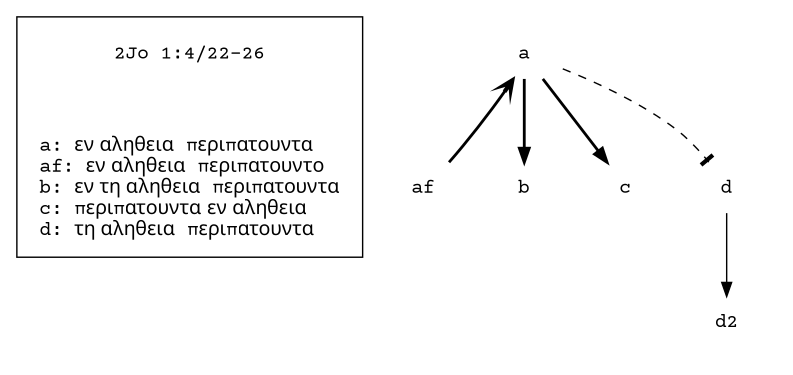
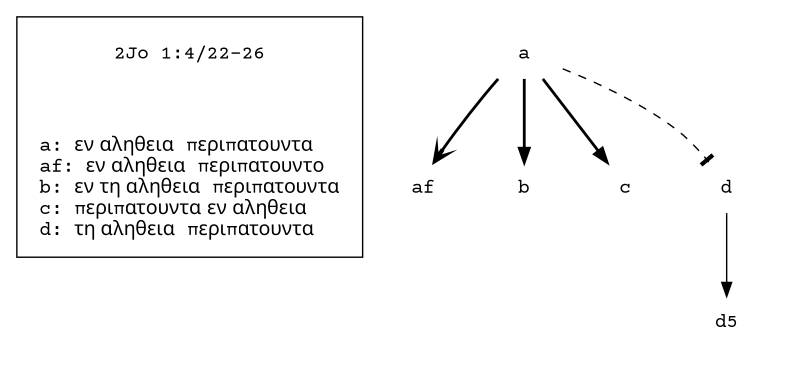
  digraph {
    fontname="Courier Prime"
    node [fontname="Courier Prime" shape=plaintext]
    edge [fontname="Courier Prime" style=bold arrowhead=normal]
    n1 [label="2Jo 1:4/22-26"]
    n2 [label="a: εν αληθεια περιπατουντα\laf: εν αληθεια περιπατουντο\lb: εν τη αληθεια περιπατουντα\lc: περιπατουντα εν αληθεια\ld: τη αληθεια περιπατουντα\l"]
    n3 [label=a]
    n4 [label=af]
    n5 [label=b]
    n6 [label=c]
    n7 [label=d]
-   n8 [label=d2]
+   n8 [label=d5]
    subgraph cluster_1 {
      n1
      n2
    }
    subgraph cluster_2 {
      style=invis
      n3
      n4
      n5
      n6
      n7
      n8
    }
    n1 -> n2 [style=invis arrowhead=""]
-   n4 -> n3 [arrowhead=vee]
+   n3 -> n4 [arrowhead=vee]
    n3 -> n5
    n3 -> n6
    n3 -> n7 [arrowhead=tee style=dashed]
    n7 -> n8 [style=solid]
  }
